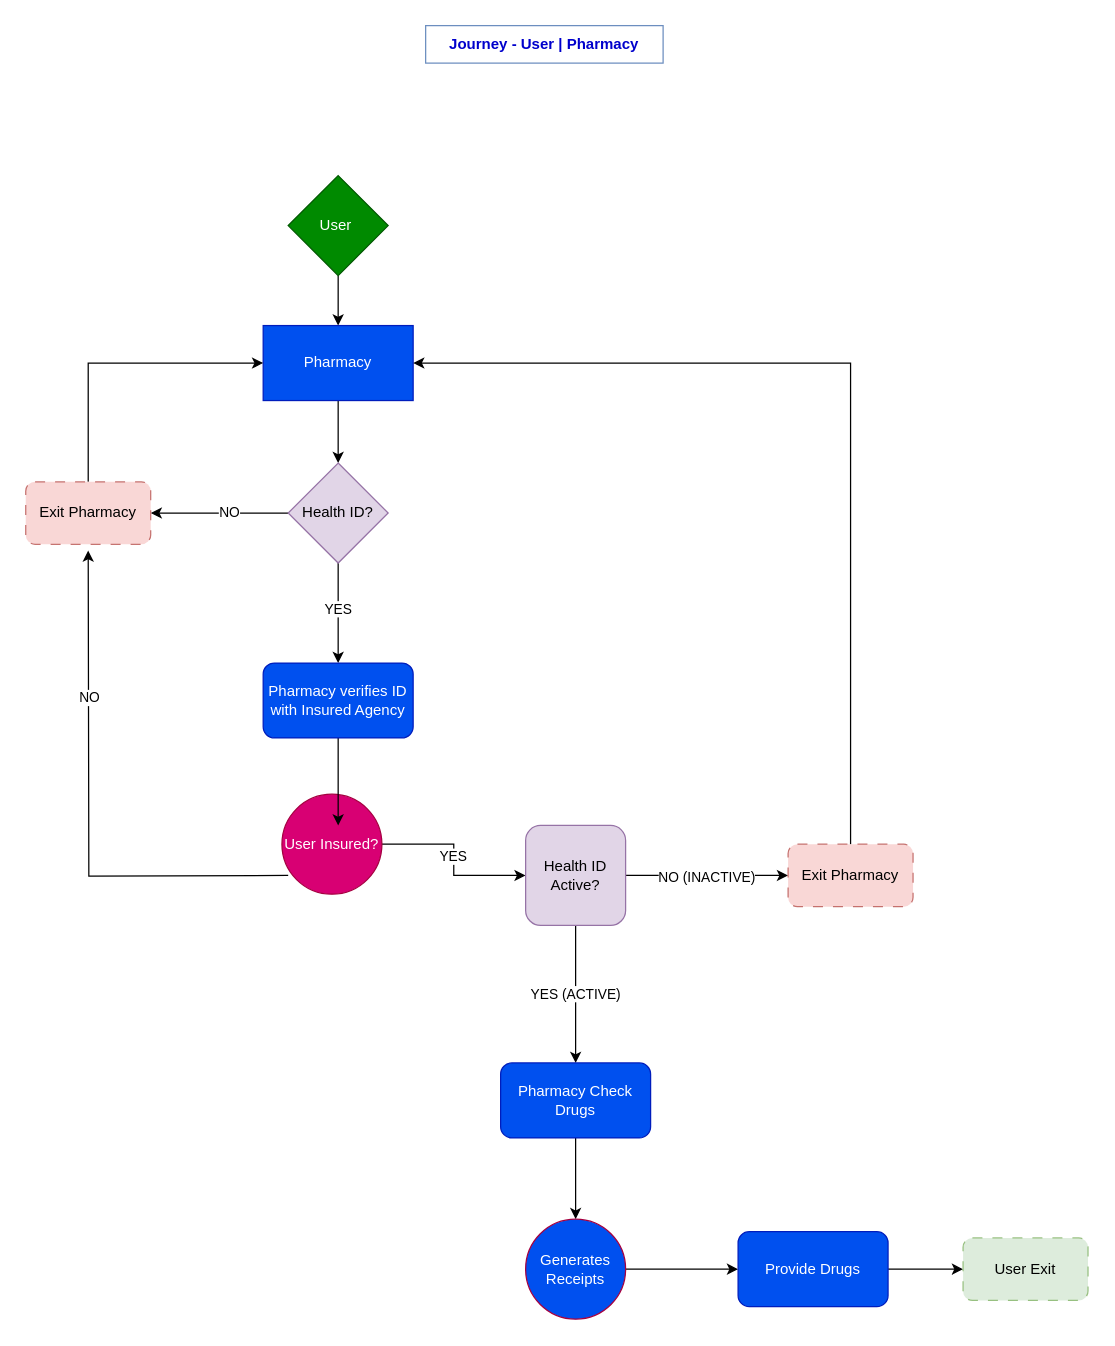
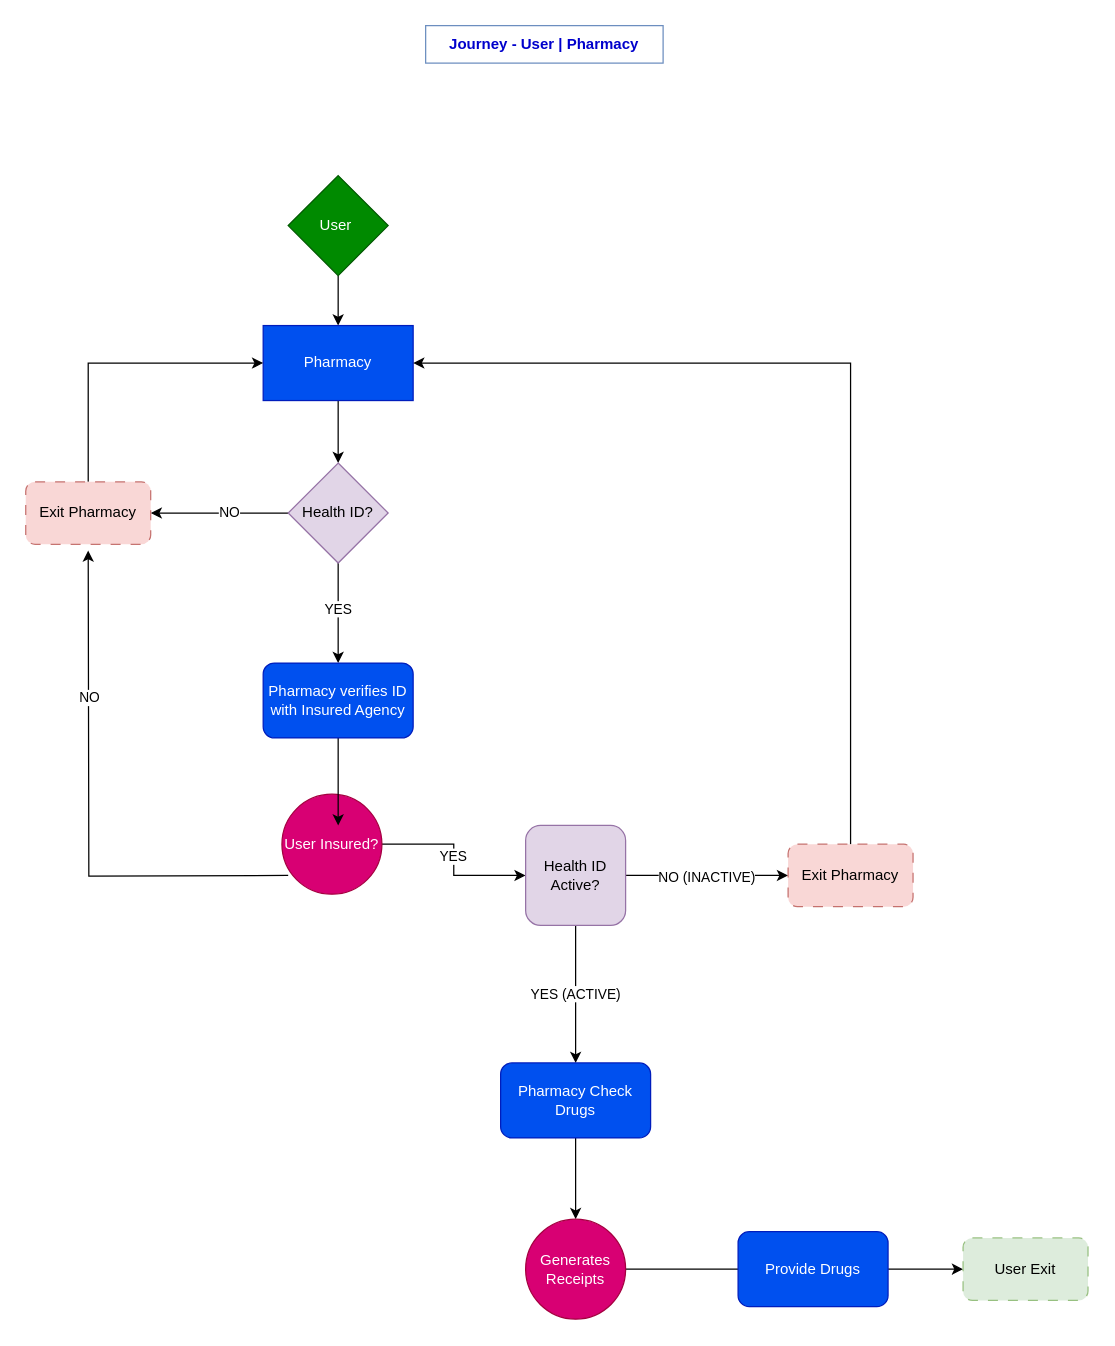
  <mxCell id="0" />
  <mxCell id="1" parent="0" />
  <mxCell id="2" value="&lt;b&gt;&lt;font color=&quot;#0000cc&quot;&gt;Journey - User | Pharmacy&lt;/font&gt;&lt;/b&gt;" style="text;html=1;align=center;verticalAlign=middle;whiteSpace=wrap;rounded=0;fillColor=none;strokeColor=#6c8ebf;" vertex="1" parent="1"><mxGeometry x="340" y="20" width="190" height="30" as="geometry" /></mxCell>
  <mxCell id="3" value="" style="group" vertex="1" connectable="0" parent="1"><mxGeometry x="20" y="140" width="850" height="915" as="geometry" /></mxCell>
  <mxCell id="4" style="edgeStyle=orthogonalEdgeStyle;rounded=0;orthogonalLoop=1;jettySize=auto;html=1;entryX=0.5;entryY=0;entryDx=0;entryDy=0;" edge="1" parent="3" source="5" target="10"><mxGeometry relative="1" as="geometry" /></mxCell>
  <mxCell id="5" value="User&amp;nbsp;" style="rhombus;whiteSpace=wrap;html=1;aspect=fixed;fillColor=#008a00;strokeColor=#005700;fontColor=#ffffff;" vertex="1" parent="3"><mxGeometry x="210" width="80" height="80" as="geometry" /></mxCell>
  <mxCell id="6" style="edgeStyle=orthogonalEdgeStyle;rounded=0;orthogonalLoop=1;jettySize=auto;html=1;entryX=0;entryY=0.5;entryDx=0;entryDy=0;" edge="1" parent="3" source="8" target="25"><mxGeometry relative="1" as="geometry" /></mxCell>
  <mxCell id="7" value="YES" style="edgeLabel;html=1;align=center;verticalAlign=middle;resizable=0;points=[];" vertex="1" connectable="0" parent="6"><mxGeometry x="-0.045" y="-1" relative="1" as="geometry"><mxPoint as="offset" /></mxGeometry></mxCell>
  <mxCell id="8" value="User Insured?" style="ellipse;whiteSpace=wrap;html=1;aspect=fixed;fillColor=#d80073;strokeColor=#A50040;fontColor=#ffffff;" vertex="1" parent="3"><mxGeometry x="205" y="495" width="80" height="80" as="geometry" /></mxCell>
  <mxCell id="9" style="edgeStyle=orthogonalEdgeStyle;rounded=0;orthogonalLoop=1;jettySize=auto;html=1;entryX=0.5;entryY=0;entryDx=0;entryDy=0;" edge="1" parent="3" source="10" target="15"><mxGeometry relative="1" as="geometry" /></mxCell>
  <mxCell id="10" value="Pharmacy" style="whiteSpace=wrap;html=1;fillColor=#0050ef;fontColor=#ffffff;strokeColor=#001DBC;rounded=0;" vertex="1" parent="3"><mxGeometry x="190" y="120" width="120" height="60" as="geometry" /></mxCell>
  <mxCell id="11" style="edgeStyle=orthogonalEdgeStyle;rounded=0;orthogonalLoop=1;jettySize=auto;html=1;entryX=1;entryY=0.5;entryDx=0;entryDy=0;" edge="1" parent="3" source="15" target="17"><mxGeometry relative="1" as="geometry" /></mxCell>
  <mxCell id="12" value="NO" style="edgeLabel;html=1;align=center;verticalAlign=middle;resizable=0;points=[];" vertex="1" connectable="0" parent="11"><mxGeometry x="-0.127" y="-1" relative="1" as="geometry"><mxPoint as="offset" /></mxGeometry></mxCell>
  <mxCell id="13" style="edgeStyle=orthogonalEdgeStyle;rounded=0;orthogonalLoop=1;jettySize=auto;html=1;exitX=0.5;exitY=1;exitDx=0;exitDy=0;entryX=0.5;entryY=0;entryDx=0;entryDy=0;" edge="1" parent="3" source="15" target="19"><mxGeometry relative="1" as="geometry" /></mxCell>
  <mxCell id="14" value="YES" style="edgeLabel;html=1;align=center;verticalAlign=middle;resizable=0;points=[];" vertex="1" connectable="0" parent="13"><mxGeometry x="-0.11" y="-1" relative="1" as="geometry"><mxPoint as="offset" /></mxGeometry></mxCell>
  <mxCell id="15" value="Health ID?" style="rhombus;whiteSpace=wrap;html=1;fillColor=#e1d5e7;strokeColor=#9673a6;" vertex="1" parent="3"><mxGeometry x="210" y="230" width="80" height="80" as="geometry" /></mxCell>
  <mxCell id="16" style="edgeStyle=orthogonalEdgeStyle;rounded=0;orthogonalLoop=1;jettySize=auto;html=1;exitX=0.5;exitY=0;exitDx=0;exitDy=0;entryX=0;entryY=0.5;entryDx=0;entryDy=0;" edge="1" parent="3" source="17" target="10"><mxGeometry relative="1" as="geometry" /></mxCell>
  <mxCell id="17" value="Exit Pharmacy" style="rounded=1;whiteSpace=wrap;html=1;fillColor=#f8cecc;strokeColor=#b85450;dashed=1;dashPattern=8 8;fillStyle=solid;opacity=80;" vertex="1" parent="3"><mxGeometry y="245" width="100" height="50" as="geometry" /></mxCell>
  <mxCell id="18" style="edgeStyle=orthogonalEdgeStyle;rounded=0;orthogonalLoop=1;jettySize=auto;html=1;entryX=0.5;entryY=0;entryDx=0;entryDy=0;" edge="1" parent="3" source="19"><mxGeometry relative="1" as="geometry"><mxPoint x="250" y="520" as="targetPoint" /></mxGeometry></mxCell>
  <mxCell id="19" value="Pharmacy verifies ID with Insured Agency" style="rounded=1;whiteSpace=wrap;html=1;fillColor=#0050ef;fontColor=#ffffff;strokeColor=#001DBC;" vertex="1" parent="3"><mxGeometry x="190" y="390" width="120" height="60" as="geometry" /></mxCell>
  <mxCell id="20" style="edgeStyle=orthogonalEdgeStyle;rounded=0;orthogonalLoop=1;jettySize=auto;html=1;" edge="1" parent="3"><mxGeometry relative="1" as="geometry"><mxPoint x="50" y="300" as="targetPoint" /><mxPoint x="210" y="560" as="sourcePoint" /></mxGeometry></mxCell>
  <mxCell id="21" value="NO" style="edgeLabel;html=1;align=center;verticalAlign=middle;resizable=0;points=[];" vertex="1" connectable="0" parent="20"><mxGeometry x="0.442" relative="1" as="geometry"><mxPoint as="offset" /></mxGeometry></mxCell>
  <mxCell id="22" style="edgeStyle=orthogonalEdgeStyle;rounded=0;orthogonalLoop=1;jettySize=auto;html=1;exitX=1;exitY=0.5;exitDx=0;exitDy=0;" edge="1" parent="3" source="25" target="27"><mxGeometry relative="1" as="geometry" /></mxCell>
  <mxCell id="23" value="NO (INACTIVE)" style="edgeLabel;html=1;align=center;verticalAlign=middle;resizable=0;points=[];" vertex="1" connectable="0" parent="22"><mxGeometry x="-0.461" y="-1" relative="1" as="geometry"><mxPoint x="29" as="offset" /></mxGeometry></mxCell>
  <mxCell id="24" value="YES (ACTIVE)" style="edgeStyle=orthogonalEdgeStyle;rounded=0;orthogonalLoop=1;jettySize=auto;html=1;entryX=0.5;entryY=0;entryDx=0;entryDy=0;" edge="1" parent="3" source="25" target="29"><mxGeometry relative="1" as="geometry" /></mxCell>
  <mxCell id="25" value="Health ID Active?" style="whiteSpace=wrap;html=1;fillColor=#e1d5e7;strokeColor=#9673a6;rounded=1;" vertex="1" parent="3"><mxGeometry x="400" y="520" width="80" height="80" as="geometry" /></mxCell>
  <mxCell id="26" style="edgeStyle=orthogonalEdgeStyle;rounded=0;orthogonalLoop=1;jettySize=auto;html=1;entryX=1;entryY=0.5;entryDx=0;entryDy=0;" edge="1" parent="3" source="27" target="10"><mxGeometry relative="1" as="geometry"><Array as="points"><mxPoint x="660" y="150" /></Array></mxGeometry></mxCell>
  <mxCell id="27" value="Exit Pharmacy" style="rounded=1;whiteSpace=wrap;html=1;fillColor=#f8cecc;strokeColor=#b85450;dashed=1;dashPattern=8 8;fillStyle=solid;opacity=80;" vertex="1" parent="3"><mxGeometry x="610" y="535" width="100" height="50" as="geometry" /></mxCell>
  <mxCell id="28" style="edgeStyle=orthogonalEdgeStyle;rounded=0;orthogonalLoop=1;jettySize=auto;html=1;entryX=0.5;entryY=0;entryDx=0;entryDy=0;" edge="1" parent="3" source="29" target="31"><mxGeometry relative="1" as="geometry" /></mxCell>
  <mxCell id="29" value="Pharmacy Check Drugs" style="rounded=1;whiteSpace=wrap;html=1;fillColor=#0050ef;fontColor=#ffffff;strokeColor=#001DBC;" vertex="1" parent="3"><mxGeometry x="380" y="710" width="120" height="60" as="geometry" /></mxCell>
- <mxCell id="30" style="edgeStyle=orthogonalEdgeStyle;rounded=0;orthogonalLoop=1;jettySize=auto;html=1;exitX=1;exitY=0.5;exitDx=0;exitDy=0;entryX=0;entryY=0.5;entryDx=0;entryDy=0;" edge="1" parent="3" source="31" target="33"><mxGeometry relative="1" as="geometry" /></mxCell>
- <mxCell id="31" value="Generates Receipts" style="ellipse;whiteSpace=wrap;html=1;aspect=fixed;fillColor=#0050ef;strokeColor=#A50040;fontColor=#ffffff;" vertex="1" parent="3"><mxGeometry x="400" y="835" width="80" height="80" as="geometry" /></mxCell>
+ <mxCell id="30" style="edgeStyle=orthogonalEdgeStyle;rounded=0;orthogonalLoop=1;jettySize=auto;html=1;exitX=1;exitY=0.5;exitDx=0;exitDy=0;entryX=0;entryY=0.5;entryDx=0;entryDy=0;endArrow=none;" edge="1" parent="3" source="31" target="33"><mxGeometry relative="1" as="geometry" /></mxCell>
+ <mxCell id="31" value="Generates Receipts" style="ellipse;whiteSpace=wrap;html=1;aspect=fixed;fillColor=#d80073;strokeColor=#A50040;fontColor=#ffffff;" vertex="1" parent="3"><mxGeometry x="400" y="835" width="80" height="80" as="geometry" /></mxCell>
  <mxCell id="32" style="edgeStyle=orthogonalEdgeStyle;rounded=0;orthogonalLoop=1;jettySize=auto;html=1;exitX=1;exitY=0.5;exitDx=0;exitDy=0;entryX=0;entryY=0.5;entryDx=0;entryDy=0;" edge="1" parent="3" source="33" target="34"><mxGeometry relative="1" as="geometry" /></mxCell>
  <mxCell id="33" value="Provide Drugs" style="rounded=1;whiteSpace=wrap;html=1;fillColor=#0050ef;fontColor=#ffffff;strokeColor=#001DBC;" vertex="1" parent="3"><mxGeometry x="570" y="845" width="120" height="60" as="geometry" /></mxCell>
  <mxCell id="34" value="User Exit" style="rounded=1;whiteSpace=wrap;html=1;fillColor=#d5e8d4;strokeColor=#82b366;dashed=1;dashPattern=8 8;fillStyle=solid;opacity=80;" vertex="1" parent="3"><mxGeometry x="750" y="850" width="100" height="50" as="geometry" /></mxCell>
